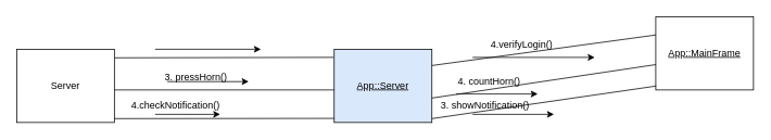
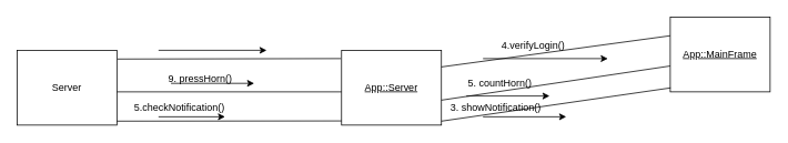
  <mxCell id="0" />
  <mxCell id="1" parent="0" />
  <mxCell id="2" value="&amp;nbsp;Server&amp;nbsp;" style="rounded=0;whiteSpace=wrap;html=1;" vertex="1" parent="1"><mxGeometry x="20" y="60" width="120" height="90" as="geometry" /></mxCell>
  <mxCell id="3" value="&lt;u&gt;App::MainFrame&lt;/u&gt;" style="rounded=0;whiteSpace=wrap;html=1;" vertex="1" parent="1"><mxGeometry x="805" y="20" width="120" height="90" as="geometry" /></mxCell>
- <mxCell id="4" value="&lt;u&gt;App::Server&lt;/u&gt;" style="rounded=0;whiteSpace=wrap;html=1;fillColor=#dae8fc;" vertex="1" parent="1"><mxGeometry x="410" y="60" width="120" height="90" as="geometry" /></mxCell>
+ <mxCell id="4" value="&lt;u&gt;App::Server&lt;/u&gt;" style="rounded=0;whiteSpace=wrap;html=1;" vertex="1" parent="1"><mxGeometry x="410" y="60" width="120" height="90" as="geometry" /></mxCell>
  <mxCell id="5" value="" style="endArrow=none;html=1;rounded=0;exitX=1.005;exitY=0.117;exitDx=0;exitDy=0;entryX=-0.007;entryY=0.111;entryDx=0;entryDy=0;fontStyle=1;exitPerimeter=0;entryPerimeter=0;" edge="1" parent="1" source="2" target="4"><mxGeometry width="50" height="50" relative="1" as="geometry"><mxPoint x="250" y="220" as="sourcePoint" /><mxPoint x="300" y="170" as="targetPoint" /></mxGeometry></mxCell>
  <mxCell id="6" value="" style="endArrow=none;html=1;rounded=0;exitX=1;exitY=0.25;exitDx=0;exitDy=0;entryX=0;entryY=0.25;entryDx=0;entryDy=0;" edge="1" parent="1"><mxGeometry width="50" height="50" relative="1" as="geometry"><mxPoint x="140" y="110" as="sourcePoint" /><mxPoint x="410" y="110" as="targetPoint" /></mxGeometry></mxCell>
  <mxCell id="7" value="" style="endArrow=none;html=1;rounded=0;exitX=1;exitY=0.25;exitDx=0;exitDy=0;entryX=0;entryY=0.654;entryDx=0;entryDy=0;entryPerimeter=0;" edge="1" parent="1" target="3"><mxGeometry width="50" height="50" relative="1" as="geometry"><mxPoint x="530" y="120" as="sourcePoint" /><mxPoint x="800" y="120" as="targetPoint" /></mxGeometry></mxCell>
  <mxCell id="8" value="" style="endArrow=none;html=1;rounded=0;exitX=1;exitY=0.25;exitDx=0;exitDy=0;entryX=0;entryY=0.25;entryDx=0;entryDy=0;fontStyle=1" edge="1" parent="1" target="3"><mxGeometry width="50" height="50" relative="1" as="geometry"><mxPoint x="530" y="80" as="sourcePoint" /><mxPoint x="800" y="80" as="targetPoint" /></mxGeometry></mxCell>
  <mxCell id="9" value="" style="endArrow=classic;html=1;rounded=0;" edge="1" parent="1"><mxGeometry width="50" height="50" relative="1" as="geometry"><mxPoint x="190" y="60" as="sourcePoint" /><mxPoint x="320" y="60" as="targetPoint" /></mxGeometry></mxCell>
  <mxCell id="10" value="" style="endArrow=classic;html=1;rounded=0;" edge="1" parent="1"><mxGeometry width="50" height="50" relative="1" as="geometry"><mxPoint x="580" y="70" as="sourcePoint" /><mxPoint x="730" y="70" as="targetPoint" /></mxGeometry></mxCell>
  <mxCell id="11" value="4.verifyLogin()" style="text;html=1;align=center;verticalAlign=middle;resizable=0;points=[];autosize=1;strokeColor=none;fillColor=none;" vertex="1" parent="1"><mxGeometry x="590" y="40" width="100" height="30" as="geometry" /></mxCell>
- <mxCell id="12" value="3. pressHorn()" style="text;html=1;align=center;verticalAlign=middle;resizable=0;points=[];autosize=1;strokeColor=none;fillColor=none;" vertex="1" parent="1"><mxGeometry x="190" y="80" width="100" height="30" as="geometry" /></mxCell>
+ <mxCell id="12" value="9. pressHorn()" style="text;html=1;align=center;verticalAlign=middle;resizable=0;points=[];autosize=1;strokeColor=none;fillColor=none;" vertex="1" parent="1"><mxGeometry x="190" y="80" width="100" height="30" as="geometry" /></mxCell>
  <mxCell id="13" value="" style="endArrow=classic;html=1;rounded=0;" edge="1" parent="1"><mxGeometry width="50" height="50" relative="1" as="geometry"><mxPoint x="205" y="99.77" as="sourcePoint" /><mxPoint x="305" y="99.77" as="targetPoint" /></mxGeometry></mxCell>
- <mxCell id="14" value="4. countHorn()" style="text;html=1;align=center;verticalAlign=middle;resizable=0;points=[];autosize=1;strokeColor=none;fillColor=none;" vertex="1" parent="1"><mxGeometry x="550" y="85" width="100" height="30" as="geometry" /></mxCell>
+ <mxCell id="14" value="5. countHorn()" style="text;html=1;align=center;verticalAlign=middle;resizable=0;points=[];autosize=1;strokeColor=none;fillColor=none;" vertex="1" parent="1"><mxGeometry x="550" y="85" width="100" height="30" as="geometry" /></mxCell>
  <mxCell id="15" value="" style="endArrow=none;html=1;rounded=0;exitX=1.001;exitY=0.947;exitDx=0;exitDy=0;exitPerimeter=0;entryX=0;entryY=0.944;entryDx=0;entryDy=0;entryPerimeter=0;" edge="1" parent="1" source="2" target="4"><mxGeometry width="50" height="50" relative="1" as="geometry"><mxPoint x="140" y="139.39" as="sourcePoint" /><mxPoint x="360" y="136" as="targetPoint" /></mxGeometry></mxCell>
  <mxCell id="16" value="" style="endArrow=classic;html=1;rounded=0;" edge="1" parent="1"><mxGeometry width="50" height="50" relative="1" as="geometry"><mxPoint x="560" y="115" as="sourcePoint" /><mxPoint x="660" y="115" as="targetPoint" /></mxGeometry></mxCell>
  <mxCell id="17" value="" style="endArrow=classic;html=1;rounded=0;" edge="1" parent="1"><mxGeometry width="50" height="50" relative="1" as="geometry"><mxPoint x="190" y="140" as="sourcePoint" /><mxPoint x="270" y="140" as="targetPoint" /></mxGeometry></mxCell>
- <mxCell id="18" value="4.checkNotification()" style="text;html=1;align=center;verticalAlign=middle;resizable=0;points=[];autosize=1;strokeColor=none;fillColor=none;" vertex="1" parent="1"><mxGeometry x="150" y="115" width="130" height="30" as="geometry" /></mxCell>
+ <mxCell id="18" value="5.checkNotification()" style="text;html=1;align=center;verticalAlign=middle;resizable=0;points=[];autosize=1;strokeColor=none;fillColor=none;" vertex="1" parent="1"><mxGeometry x="150" y="115" width="130" height="30" as="geometry" /></mxCell>
  <mxCell id="19" value="" style="endArrow=none;html=1;rounded=0;exitX=1.001;exitY=0.947;exitDx=0;exitDy=0;exitPerimeter=0;entryX=0.004;entryY=0.947;entryDx=0;entryDy=0;entryPerimeter=0;" edge="1" parent="1" target="3"><mxGeometry width="50" height="50" relative="1" as="geometry"><mxPoint x="530" y="145.27" as="sourcePoint" /><mxPoint x="799.88" y="145" as="targetPoint" /></mxGeometry></mxCell>
  <mxCell id="20" value="" style="endArrow=classic;html=1;rounded=0;" edge="1" parent="1"><mxGeometry width="50" height="50" relative="1" as="geometry"><mxPoint x="580" y="140" as="sourcePoint" /><mxPoint x="680" y="140" as="targetPoint" /></mxGeometry></mxCell>
  <mxCell id="21" value="3. showNotification()" style="text;html=1;align=center;verticalAlign=middle;resizable=0;points=[];autosize=1;strokeColor=none;fillColor=none;" vertex="1" parent="1"><mxGeometry x="530" y="115" width="130" height="30" as="geometry" /></mxCell>
